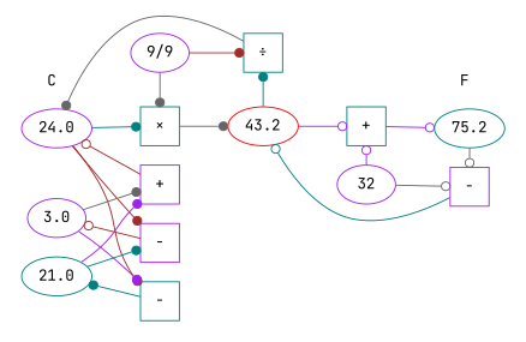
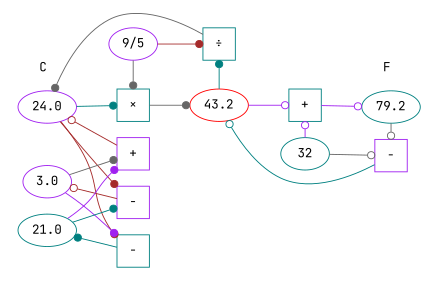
  digraph {
    fontname="JetBrains Mono"
    rankdir=LR
    node [color=teal fontname="JetBrains Mono"]
    edge [color=teal fontname="JetBrains Mono" arrowhead=dot]
    n1 [color=purple label=24.0]
    n2 [label="×" shape=square]
    n3 [color=red label=43.2]
    n4 [label="+" shape=square]
-   n5 [label=75.2]
+   n5 [label=79.2]
    n6 [color=purple label="-" shape=square]
    n7 [label="-" shape=square]
    n8 [color=purple label=3.0]
    n9 [label=21.0]
-   n10 [color=purple label="9/9"]
+   n10 [color=purple label="9/5"]
    n11 [label="÷" shape=square]
-   n12 [color=purple label=32]
+   n12 [label=32]
    n13 [color=purple label="-" shape=square]
    n14 [color=purple label="+" shape=square]
    subgraph cluster_1 {
      style=invis
      n1
      n2
      n3
      n4
      n5
    }
    subgraph cluster_2 {
      style=invis
      n6
      n7
    }
    subgraph cluster_3 {
      style=invis
      n8
      n9
    }
    n1 -> n1 [dir=none penwidth=0 xlabel=C arrowhead=""]
    n1 -> n2
    n1 -> n6 [color=brown]
    n1 -> n7 [color=brown]
    n1 -> n10 [style=invis color="" arrowhead=""]
    n2 -> n3 [color=gray40]
    n3 -> n4 [arrowhead=odot color=purple]
    n3 -> n11
    n3 -> n12 [style=invis color="" arrowhead=""]
    n4 -> n5 [arrowhead=odot color=purple]
    n5 -> n5 [dir=none penwidth=0 xlabel=F arrowhead=""]
    n5 -> n13 [arrowhead=odot color=gray40]
    n6 -> n8 [arrowhead=odot color=brown]
    n7 -> n9
    n8 -> n7 [color=purple]
    n8 -> n14 [color=gray40]
    n9 -> n6
    n9 -> n14 [color=purple]
    n10 -> n2 [color=gray40]
    n10 -> n3 [style=invis color="" arrowhead=""]
    n10 -> n11 [color=brown]
    n11 -> n1 [color=gray40]
    n12 -> n4 [arrowhead=odot color=purple]
    n12 -> n5 [style=invis color="" arrowhead=""]
    n12 -> n13 [arrowhead=odot color=gray40]
    n13 -> n3 [arrowhead=odot]
    n14 -> n1 [arrowhead=odot color=brown]
  }
